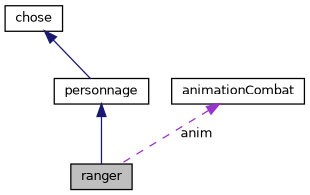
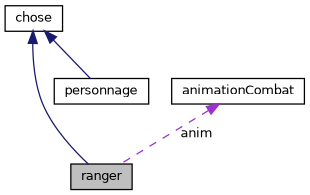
  digraph {
    node [color=black fillcolor=white fontname=Helvetica fontsize=10 shape=record style=filled]
    edge [color=midnightblue dir=back fontname=Helvetica fontsize=10 labelfontname=Helvetica labelfontsize=10 style=solid]
    n1 [fillcolor=grey75 fontcolor=black height=0.2 label=ranger width=0.4]
    n2 [height=0.2 label=personnage width=0.4]
    n3 [height=0.2 label=chose width=0.4]
    n4 [height=0.2 label=animationCombat width=0.4]
-   n2 -> n1
+   n3 -> n1
    n3 -> n2
    n4 -> n1 [color=darkorchid3 label=" anim" style=dashed]
  }
